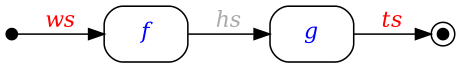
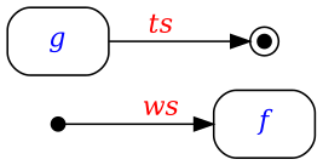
  digraph {
    rankdir=LR
    node [shape=point style=rounded]
    start [width=0.1]
    n2 [label=<<i><font color="blue">f</font></i>> shape=box]
    end [peripheries=2 width=0.1]
    n4 [label=<<i><font color="blue">g</font></i>> shape=box]
    start -> n2 [label=<<i><font color="red">ws</font></i>>]
-   n2 -> n4 [label=<<i><font color="darkgray">hs</font></i>>]
    n4 -> end [label=<<i><font color="red">ts</font></i>>]
  }
